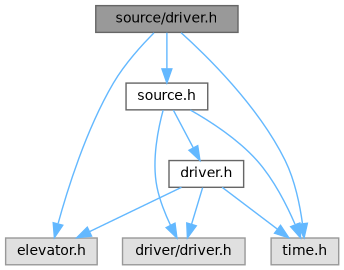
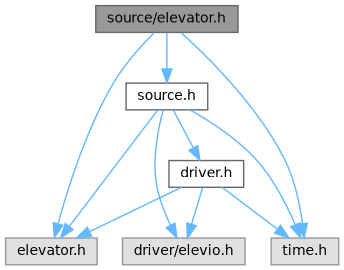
  digraph {
    node [color=grey60 fillcolor="#E0E0E0" fontname=Helvetica fontsize=10 shape=box style=filled]
    edge [color=steelblue1 fontname=Helvetica fontsize=10 labelfontname=Helvetica labelfontsize=10 style=solid]
-   n1 [color=gray40 fillcolor=grey60 fontcolor=black height=0.2 label="source/driver.h" width=0.4]
+   n1 [color=gray40 fillcolor=grey60 fontcolor=black height=0.2 label="source/elevator.h" width=0.4]
    n2 [height=0.2 label="elevator.h" width=0.4]
    n3 [height=0.2 label="time.h" width=0.4]
    n4 [color=grey40 fillcolor=white height=0.2 label="source.h" width=0.4]
-   n5 [height=0.2 label="driver/driver.h" width=0.4]
+   n5 [height=0.2 label="driver/elevio.h" width=0.4]
    n6 [color=grey40 fillcolor=white height=0.2 label="driver.h" width=0.4]
    n1 -> n2
    n1 -> n3
    n1 -> n4
+   n4 -> n2
    n4 -> n3
    n4 -> n5
    n4 -> n6
    n6 -> n2
    n6 -> n3
    n6 -> n5
  }
